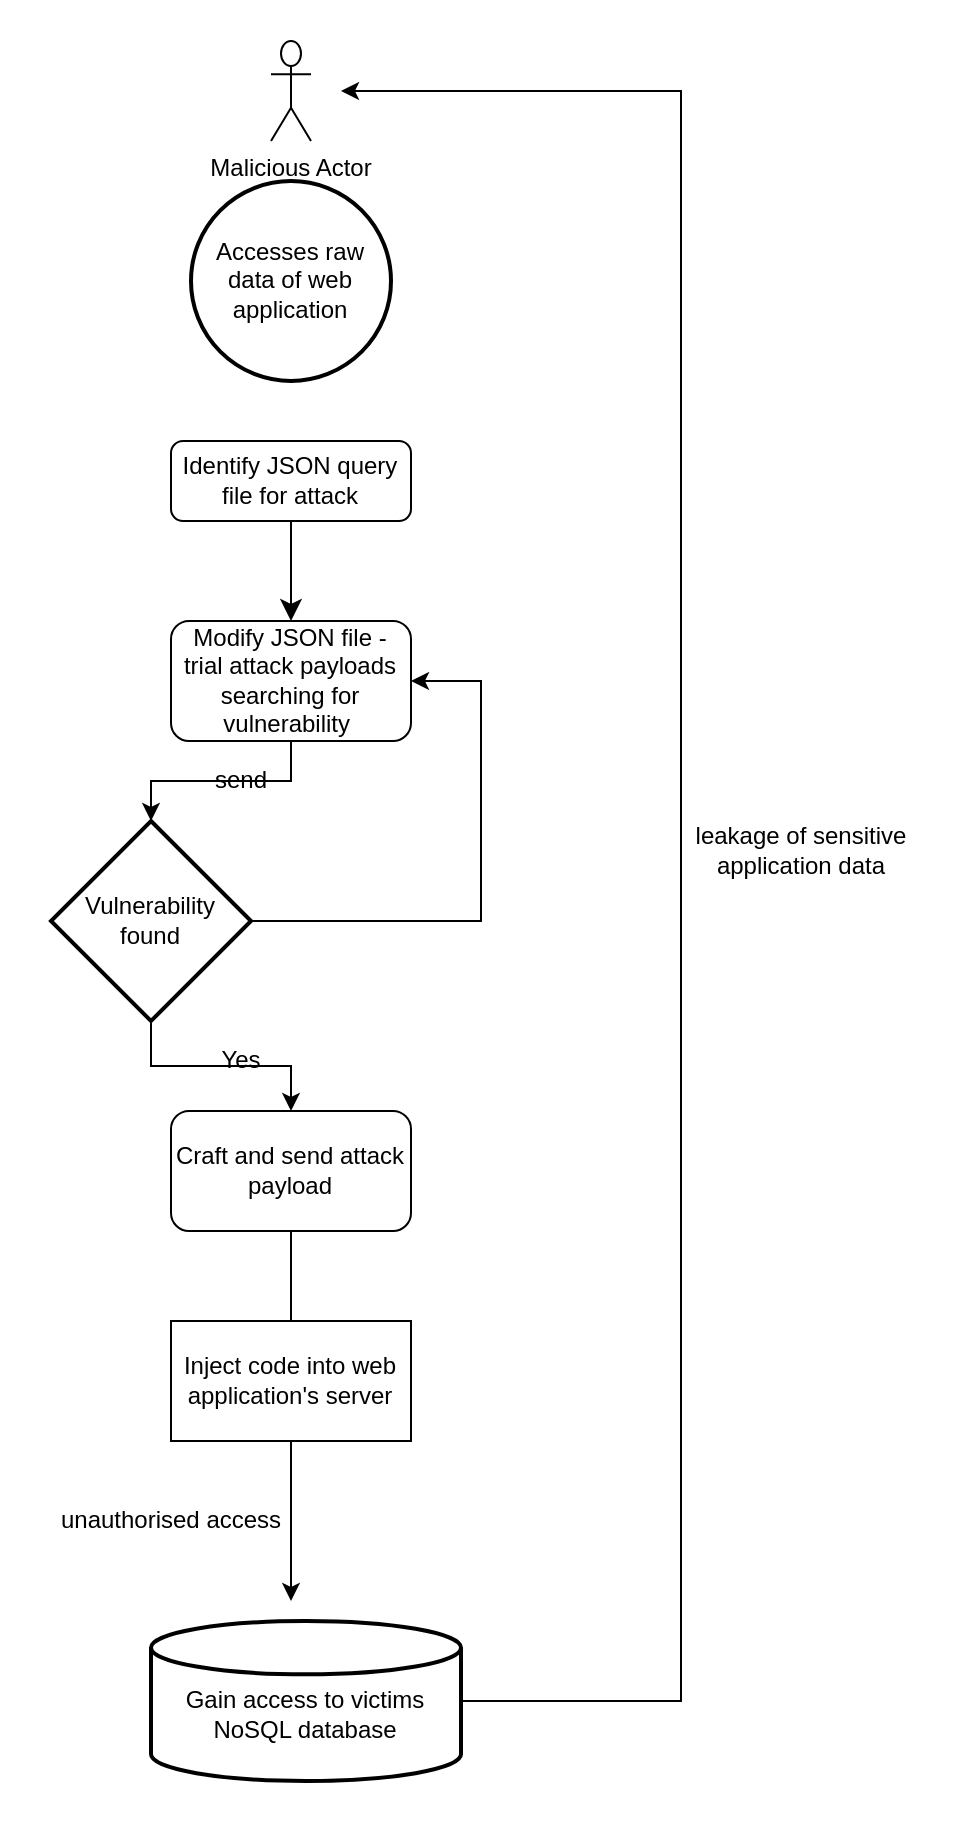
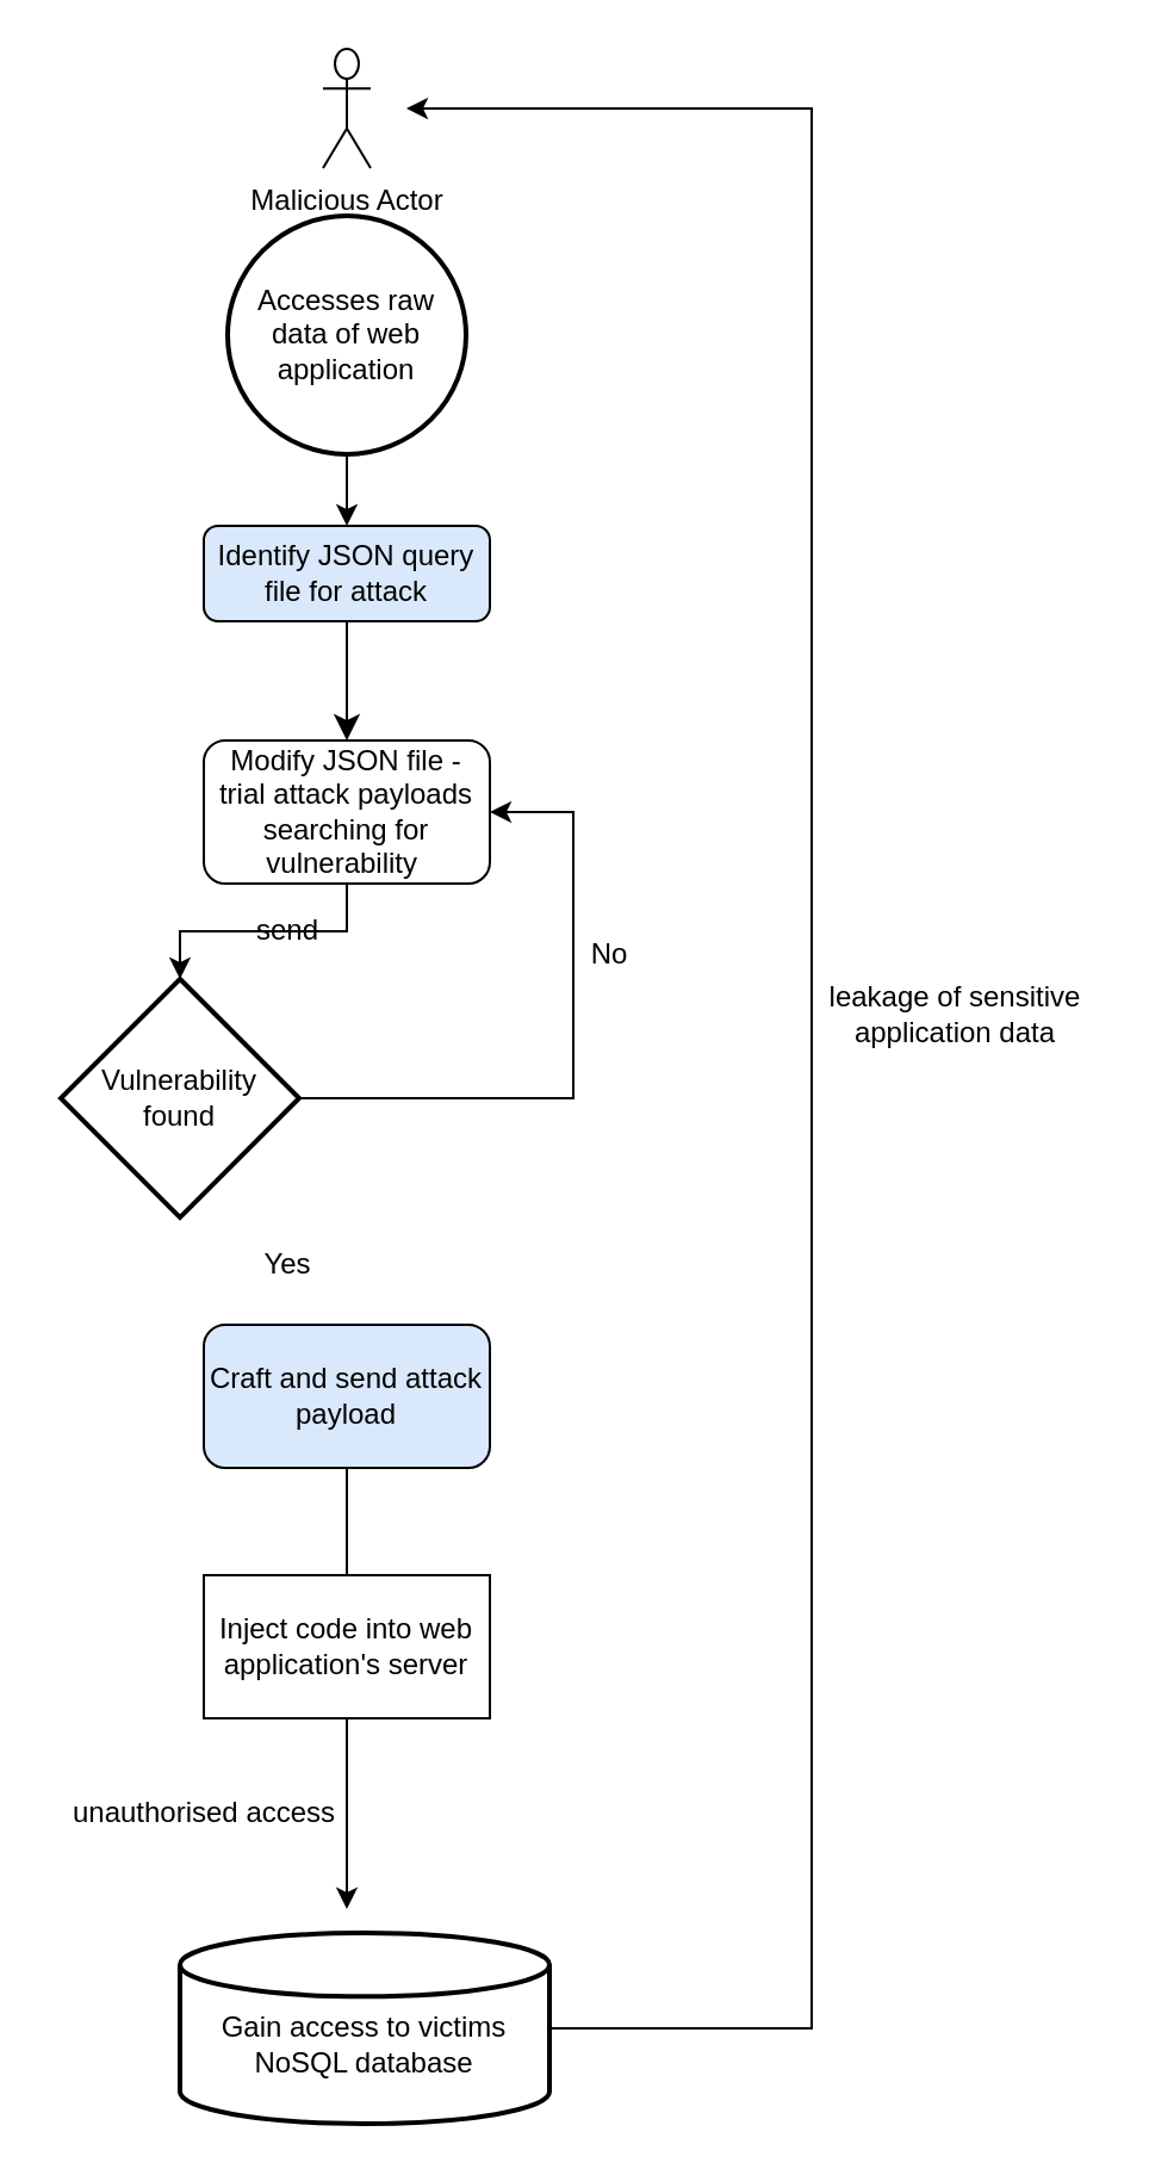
  <mxCell id="0" />
  <mxCell id="1" parent="0" />
  <mxCell id="2" value="" style="rounded=0;html=1;jettySize=auto;orthogonalLoop=1;fontSize=11;endArrow=classic;endFill=1;endSize=8;strokeWidth=1;shadow=0;labelBackgroundColor=none;edgeStyle=orthogonalEdgeStyle;" parent="1" source="3" edge="1"><mxGeometry relative="1" as="geometry"><mxPoint x="145" y="310" as="targetPoint" /></mxGeometry></mxCell>
- <mxCell id="3" value="Identify JSON query file for attack" style="rounded=1;whiteSpace=wrap;html=1;fontSize=12;glass=0;strokeWidth=1;shadow=0;" parent="1" vertex="1"><mxGeometry x="85" y="220" width="120" height="40" as="geometry" /></mxCell>
+ <mxCell id="3" value="Identify JSON query file for attack" style="rounded=1;whiteSpace=wrap;html=1;fontSize=12;glass=0;strokeWidth=1;shadow=0;fillColor=#dae8fc;" parent="1" vertex="1"><mxGeometry x="85" y="220" width="120" height="40" as="geometry" /></mxCell>
  <mxCell id="4" value="Malicious Actor" style="shape=umlActor;verticalLabelPosition=bottom;verticalAlign=top;html=1;outlineConnect=0;" vertex="1" parent="1"><mxGeometry x="135" y="20" width="20" height="50" as="geometry" /></mxCell>
  <mxCell id="5" style="edgeStyle=orthogonalEdgeStyle;rounded=0;orthogonalLoop=1;jettySize=auto;html=1;exitX=0.5;exitY=1;exitDx=0;exitDy=0;entryX=0.5;entryY=0;entryDx=0;entryDy=0;entryPerimeter=0;" edge="1" parent="1" source="6" target="9"><mxGeometry relative="1" as="geometry" /></mxCell>
  <mxCell id="6" value="Modify JSON file - trial attack payloads searching for vulnerability&amp;nbsp;" style="rounded=1;whiteSpace=wrap;html=1;" vertex="1" parent="1"><mxGeometry x="85" y="310" width="120" height="60" as="geometry" /></mxCell>
  <mxCell id="7" style="edgeStyle=orthogonalEdgeStyle;rounded=0;orthogonalLoop=1;jettySize=auto;html=1;exitX=1;exitY=0.5;exitDx=0;exitDy=0;exitPerimeter=0;entryX=1;entryY=0.5;entryDx=0;entryDy=0;" edge="1" parent="1" source="9" target="6"><mxGeometry relative="1" as="geometry"><Array as="points"><mxPoint x="240" y="460" /><mxPoint x="240" y="340" /></Array></mxGeometry></mxCell>
- <mxCell id="8" style="edgeStyle=orthogonalEdgeStyle;rounded=0;orthogonalLoop=1;jettySize=auto;html=1;exitX=0.5;exitY=1;exitDx=0;exitDy=0;exitPerimeter=0;entryX=0.5;entryY=0;entryDx=0;entryDy=0;" edge="1" parent="1" source="9" target="11"><mxGeometry relative="1" as="geometry" /></mxCell>
  <mxCell id="9" value="Vulnerability found" style="strokeWidth=2;html=1;shape=mxgraph.flowchart.decision;whiteSpace=wrap;" vertex="1" parent="1"><mxGeometry x="25" y="410" width="100" height="100" as="geometry" /></mxCell>
  <mxCell id="10" style="edgeStyle=orthogonalEdgeStyle;rounded=0;orthogonalLoop=1;jettySize=auto;html=1;exitX=0.5;exitY=1;exitDx=0;exitDy=0;startArrow=none;startFill=0;endArrow=none;endFill=1;" edge="1" parent="1" source="11" target="13"><mxGeometry relative="1" as="geometry" /></mxCell>
- <mxCell id="11" value="Craft and send attack payload" style="rounded=1;whiteSpace=wrap;html=1;" vertex="1" parent="1"><mxGeometry x="85" y="555" width="120" height="60" as="geometry" /></mxCell>
+ <mxCell id="11" value="Craft and send attack payload" style="rounded=1;whiteSpace=wrap;html=1;fillColor=#dae8fc;" vertex="1" parent="1"><mxGeometry x="85" y="555" width="120" height="60" as="geometry" /></mxCell>
  <mxCell id="12" style="edgeStyle=orthogonalEdgeStyle;rounded=0;orthogonalLoop=1;jettySize=auto;html=1;exitX=0.5;exitY=1;exitDx=0;exitDy=0;startArrow=none;startFill=0;endArrow=classic;endFill=1;" edge="1" parent="1" source="13"><mxGeometry relative="1" as="geometry"><mxPoint x="145" y="800" as="targetPoint" /></mxGeometry></mxCell>
  <mxCell id="13" value="Inject code into web application's server" style="whiteSpace=wrap;html=1;rounded=0;" vertex="1" parent="1"><mxGeometry x="85" y="660" width="120" height="60" as="geometry" /></mxCell>
  <mxCell id="14" style="edgeStyle=orthogonalEdgeStyle;rounded=0;orthogonalLoop=1;jettySize=auto;html=1;startArrow=none;startFill=0;endArrow=classic;endFill=1;" edge="1" parent="1" source="15"><mxGeometry relative="1" as="geometry"><mxPoint x="170" y="45" as="targetPoint" /><Array as="points"><mxPoint x="340" y="850" /><mxPoint x="340" y="45" /></Array></mxGeometry></mxCell>
  <mxCell id="15" value="&lt;br&gt;Gain access to victims NoSQL database" style="strokeWidth=2;html=1;shape=mxgraph.flowchart.database;whiteSpace=wrap;" vertex="1" parent="1"><mxGeometry x="75" y="810" width="155" height="80" as="geometry" /></mxCell>
+ <mxCell id="16" style="edgeStyle=orthogonalEdgeStyle;rounded=0;orthogonalLoop=1;jettySize=auto;html=1;exitX=0.5;exitY=1;exitDx=0;exitDy=0;exitPerimeter=0;entryX=0.5;entryY=0;entryDx=0;entryDy=0;startArrow=none;startFill=0;endArrow=classic;endFill=1;" edge="1" parent="1" source="17" target="3"><mxGeometry relative="1" as="geometry" /></mxCell>
  <mxCell id="17" value="&lt;span style=&quot;&quot;&gt;Accesses raw data of web application&lt;/span&gt;" style="strokeWidth=2;html=1;shape=mxgraph.flowchart.start_2;whiteSpace=wrap;" vertex="1" parent="1"><mxGeometry x="95" y="90" width="100" height="100" as="geometry" /></mxCell>
  <mxCell id="18" value="send" style="text;html=1;align=center;verticalAlign=middle;resizable=0;points=[];autosize=1;strokeColor=none;fillColor=none;" vertex="1" parent="1"><mxGeometry x="100" y="380" width="40" height="20" as="geometry" /></mxCell>
  <mxCell id="19" value="Yes" style="text;html=1;align=center;verticalAlign=middle;resizable=0;points=[];autosize=1;strokeColor=none;fillColor=none;" vertex="1" parent="1"><mxGeometry x="100" y="520" width="40" height="20" as="geometry" /></mxCell>
+ <mxCell id="20" value="No" style="text;html=1;align=center;verticalAlign=middle;resizable=0;points=[];autosize=1;strokeColor=none;fillColor=none;" vertex="1" parent="1"><mxGeometry x="240" y="390" width="30" height="20" as="geometry" /></mxCell>
  <mxCell id="21" value="unauthorised access" style="text;html=1;align=center;verticalAlign=middle;resizable=0;points=[];autosize=1;strokeColor=none;fillColor=none;" vertex="1" parent="1"><mxGeometry x="20" y="750" width="130" height="20" as="geometry" /></mxCell>
  <mxCell id="22" value="leakage of sensitive&lt;br&gt;application data" style="text;html=1;align=center;verticalAlign=middle;resizable=0;points=[];autosize=1;strokeColor=none;fillColor=none;" vertex="1" parent="1"><mxGeometry x="340" y="410" width="120" height="30" as="geometry" /></mxCell>
